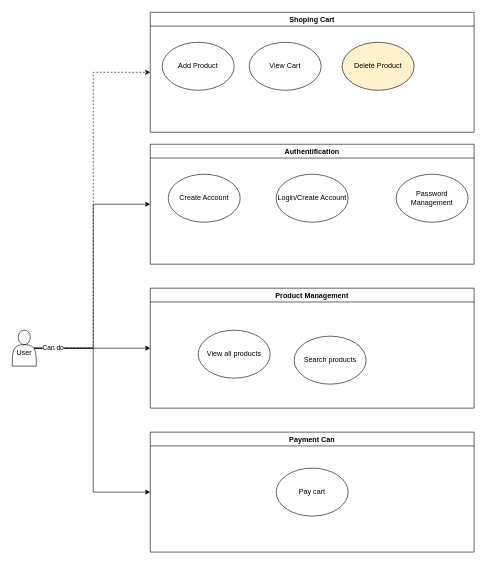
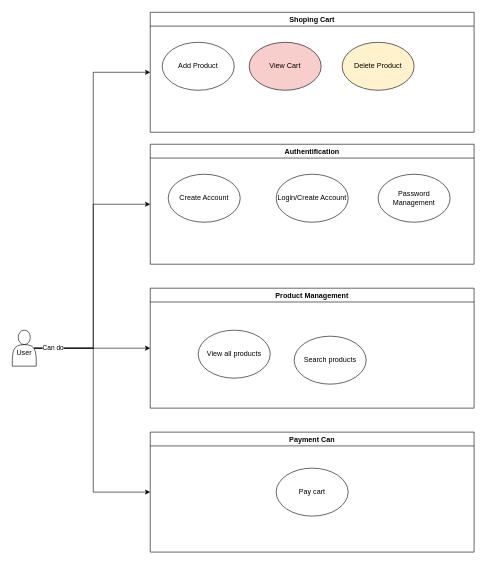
  <mxCell id="0" />
  <mxCell id="1" parent="0" />
- <mxCell id="2" style="edgeStyle=orthogonalEdgeStyle;rounded=0;orthogonalLoop=1;jettySize=auto;html=1;exitX=0.9;exitY=0.5;exitDx=0;exitDy=0;exitPerimeter=0;entryX=0;entryY=0.5;entryDx=0;entryDy=0;dashed=1;" edge="1" parent="1" source="7" target="17"><mxGeometry relative="1" as="geometry" /></mxCell>
+ <mxCell id="2" style="edgeStyle=orthogonalEdgeStyle;rounded=0;orthogonalLoop=1;jettySize=auto;html=1;exitX=0.9;exitY=0.5;exitDx=0;exitDy=0;exitPerimeter=0;entryX=0;entryY=0.5;entryDx=0;entryDy=0;" edge="1" parent="1" source="7" target="17"><mxGeometry relative="1" as="geometry" /></mxCell>
  <mxCell id="3" style="edgeStyle=orthogonalEdgeStyle;rounded=0;orthogonalLoop=1;jettySize=auto;html=1;exitX=0.9;exitY=0.5;exitDx=0;exitDy=0;exitPerimeter=0;entryX=0;entryY=0.5;entryDx=0;entryDy=0;" edge="1" parent="1" source="7" target="8"><mxGeometry relative="1" as="geometry" /></mxCell>
  <mxCell id="4" style="edgeStyle=orthogonalEdgeStyle;rounded=0;orthogonalLoop=1;jettySize=auto;html=1;exitX=0.9;exitY=0.5;exitDx=0;exitDy=0;exitPerimeter=0;entryX=0;entryY=0.5;entryDx=0;entryDy=0;" edge="1" parent="1" source="7" target="12"><mxGeometry relative="1" as="geometry" /></mxCell>
  <mxCell id="5" style="edgeStyle=orthogonalEdgeStyle;rounded=0;orthogonalLoop=1;jettySize=auto;html=1;exitX=0.9;exitY=0.5;exitDx=0;exitDy=0;exitPerimeter=0;entryX=0;entryY=0.5;entryDx=0;entryDy=0;" edge="1" parent="1" source="7" target="15"><mxGeometry relative="1" as="geometry" /></mxCell>
  <mxCell id="6" value="Can do" style="edgeLabel;html=1;align=center;verticalAlign=middle;resizable=0;points=[];" vertex="1" connectable="0" parent="5"><mxGeometry x="-0.858" y="2" relative="1" as="geometry"><mxPoint as="offset" /></mxGeometry></mxCell>
  <mxCell id="7" value="&lt;div&gt;&lt;br&gt;&lt;/div&gt;&lt;div&gt;User&lt;/div&gt;" style="shape=actor;whiteSpace=wrap;html=1;" vertex="1" parent="1"><mxGeometry x="20" y="550" width="40" height="60" as="geometry" /></mxCell>
  <mxCell id="8" value="Authentification" style="swimlane;" vertex="1" parent="1"><mxGeometry x="250" y="240" width="540" height="200" as="geometry" /></mxCell>
  <mxCell id="9" value="Login/Create Account" style="ellipse;whiteSpace=wrap;html=1;" vertex="1" parent="8"><mxGeometry x="210" y="50" width="120" height="80" as="geometry" /></mxCell>
  <mxCell id="10" value="Create Account" style="ellipse;whiteSpace=wrap;html=1;" vertex="1" parent="8"><mxGeometry x="30" y="50" width="120" height="80" as="geometry" /></mxCell>
- <mxCell id="11" value="Password Management" style="ellipse;whiteSpace=wrap;html=1;" vertex="1" parent="8"><mxGeometry x="410" y="50" width="120" height="80" as="geometry" /></mxCell>
+ <mxCell id="11" value="Password Management" style="ellipse;whiteSpace=wrap;html=1;" vertex="1" parent="8"><mxGeometry x="380" y="50" width="120" height="80" as="geometry" /></mxCell>
  <mxCell id="12" value="Product Management" style="swimlane;" vertex="1" parent="1"><mxGeometry x="250" y="480" width="540" height="200" as="geometry" /></mxCell>
  <mxCell id="13" value="View all products" style="ellipse;whiteSpace=wrap;html=1;" vertex="1" parent="12"><mxGeometry x="80" y="70" width="120" height="80" as="geometry" /></mxCell>
  <mxCell id="14" value="&lt;div&gt;Search products&lt;/div&gt;" style="ellipse;whiteSpace=wrap;html=1;" vertex="1" parent="12"><mxGeometry x="240" y="80" width="120" height="80" as="geometry" /></mxCell>
  <mxCell id="15" value="Payment Can" style="swimlane;" vertex="1" parent="1"><mxGeometry x="250" y="720" width="540" height="200" as="geometry" /></mxCell>
  <mxCell id="16" value="Pay cart" style="ellipse;whiteSpace=wrap;html=1;" vertex="1" parent="15"><mxGeometry x="210" y="60" width="120" height="80" as="geometry" /></mxCell>
  <mxCell id="17" value="Shoping Cart" style="swimlane;" vertex="1" parent="1"><mxGeometry x="250" y="20" width="540" height="200" as="geometry" /></mxCell>
  <mxCell id="18" value="&lt;div&gt;Add Product&lt;/div&gt;" style="ellipse;whiteSpace=wrap;html=1;" vertex="1" parent="17"><mxGeometry x="20" y="50" width="120" height="80" as="geometry" /></mxCell>
- <mxCell id="19" value="View Cart" style="ellipse;whiteSpace=wrap;html=1;" vertex="1" parent="17"><mxGeometry x="165" y="50" width="120" height="80" as="geometry" /></mxCell>
+ <mxCell id="19" value="View Cart" style="ellipse;whiteSpace=wrap;html=1;fillColor=#f8cecc;" vertex="1" parent="17"><mxGeometry x="165" y="50" width="120" height="80" as="geometry" /></mxCell>
  <mxCell id="20" value="Delete Product" style="ellipse;whiteSpace=wrap;html=1;fillColor=#fff2cc;" vertex="1" parent="17"><mxGeometry x="320" y="50" width="120" height="80" as="geometry" /></mxCell>
